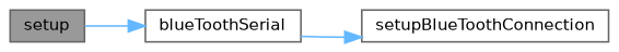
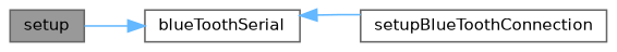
  digraph {
    fontname="DejaVu Sans"
    rankdir=LR
    node [color=grey40 fillcolor=white fontname="DejaVu Sans" fontsize=10 shape=box style=filled]
    edge [color=steelblue1 fontname="DejaVu Sans" fontsize=10 labelfontname=Helvetica labelfontsize=10 style=solid]
    n1 [color=gray40 fillcolor=grey60 fontcolor=black height=0.2 label=setup width=0.4]
    n2 [height=0.2 label=blueToothSerial width=0.4]
    n3 [height=0.2 label=setupBlueToothConnection width=0.4]
    n1 -> n2
-   n2 -> n3
+   n3 -> n2
  }
